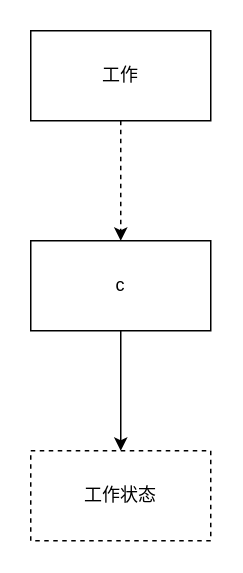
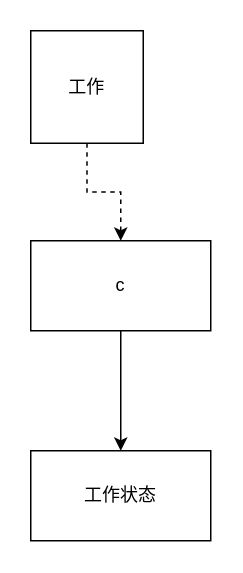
  <mxCell id="0" />
  <mxCell id="1" parent="0" />
  <mxCell id="2" value="" style="edgeStyle=orthogonalEdgeStyle;rounded=0;orthogonalLoop=1;jettySize=auto;html=1;dashed=1;" parent="1" source="3" target="5" edge="1"><mxGeometry relative="1" as="geometry" /></mxCell>
- <mxCell id="3" value="工作" style="rounded=0;whiteSpace=wrap;html=1;" parent="1" vertex="1"><mxGeometry x="20" y="20" width="120" height="60" as="geometry" /></mxCell>
+ <mxCell id="3" value="工作" style="rounded=0;whiteSpace=wrap;html=1;" parent="1" vertex="1"><mxGeometry x="20" y="20" width="75" height="75" as="geometry" /></mxCell>
  <mxCell id="4" value="" style="edgeStyle=orthogonalEdgeStyle;rounded=0;orthogonalLoop=1;jettySize=auto;html=1;" edge="1" parent="1" source="5" target="6"><mxGeometry relative="1" as="geometry" /></mxCell>
  <mxCell id="5" value="c" style="rounded=0;whiteSpace=wrap;html=1;" parent="1" vertex="1"><mxGeometry x="20" y="160" width="120" height="60" as="geometry" /></mxCell>
- <mxCell id="6" value="工作状态" style="rounded=0;whiteSpace=wrap;html=1;dashed=1;" vertex="1" parent="1"><mxGeometry x="20" y="300" width="120" height="60" as="geometry" /></mxCell>
+ <mxCell id="6" value="工作状态" style="rounded=0;whiteSpace=wrap;html=1;" vertex="1" parent="1"><mxGeometry x="20" y="300" width="120" height="60" as="geometry" /></mxCell>
